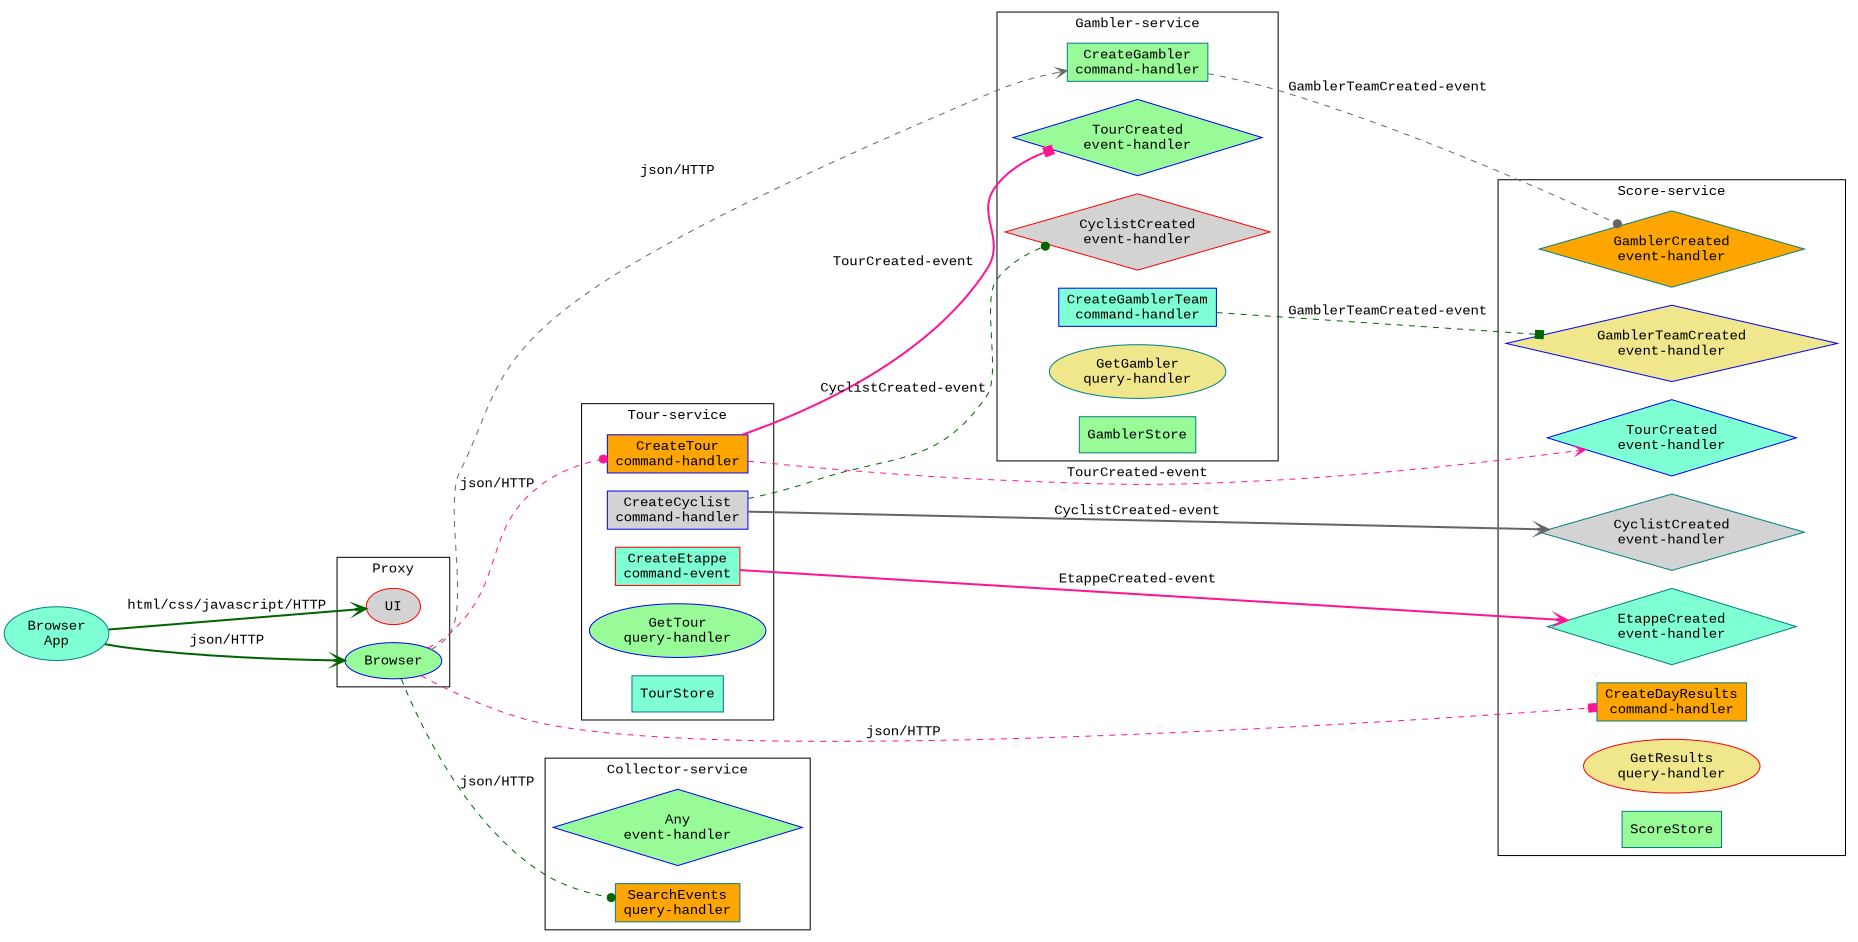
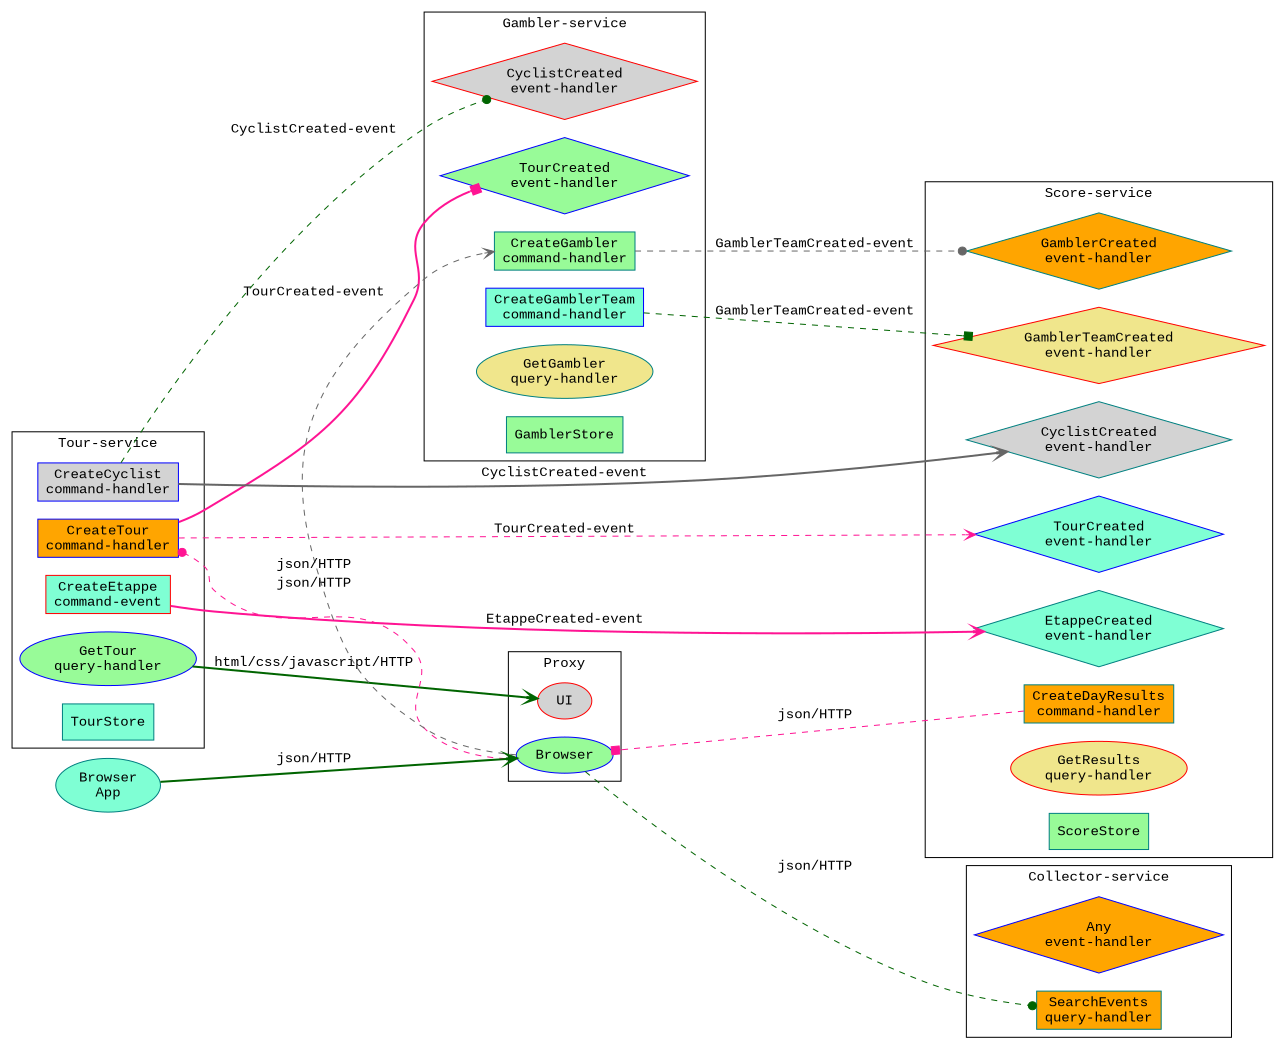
  digraph {
    compound=true
    fontname="Liberation Mono"
    rankdir=LR
    node [color=teal fillcolor=palegreen fontname="Liberation Mono" shape=box style=filled]
    edge [arrowhead=vee color=deeppink fontname="Liberation Mono" style=dashed]
    n1 [color=blue fillcolor=orange label="CreateTour\ncommand-handler"]
    n2 [color=blue fillcolor=lightgrey label="CreateCyclist\ncommand-handler"]
    n3 [color=red fillcolor=aquamarine label="CreateEtappe\ncommand-event"]
    n4 [color=blue label="GetTour\nquery-handler" shape=""]
    TourStore [fillcolor=aquamarine]
    UI [color=red fillcolor=lightgrey shape=""]
    n7 [color=blue label=Browser shape=""]
    n8 [color=blue label="TourCreated\nevent-handler" shape=diamond]
    n9 [color=red fillcolor=lightgrey label="CyclistCreated\nevent-handler" shape=diamond]
    n10 [label="CreateGambler\ncommand-handler"]
    n11 [color=blue fillcolor=aquamarine label="CreateGamblerTeam\ncommand-handler"]
    n12 [fillcolor=khaki label="GetGambler\nquery-handler" shape=""]
    GamblerStore
    n14 [color=blue fillcolor=aquamarine label="TourCreated\nevent-handler" shape=diamond]
    n15 [fillcolor=aquamarine label="EtappeCreated\nevent-handler" shape=diamond]
    n16 [fillcolor=lightgrey label="CyclistCreated\nevent-handler" shape=diamond]
    n17 [fillcolor=orange label="GamblerCreated\nevent-handler" shape=diamond]
-   n18 [color=blue fillcolor=khaki label="GamblerTeamCreated\nevent-handler" shape=diamond]
+   n18 [color=red fillcolor=khaki label="GamblerTeamCreated\nevent-handler" shape=diamond]
    n19 [fillcolor=orange label="CreateDayResults\ncommand-handler"]
    n20 [color=red fillcolor=khaki label="GetResults\nquery-handler" shape=""]
    ScoreStore
-   n22 [color=blue label="Any\nevent-handler" shape=diamond]
+   n22 [color=blue fillcolor=orange label="Any\nevent-handler" shape=diamond]
    n23 [fillcolor=orange label="SearchEvents\nquery-handler"]
    "Browser\nApp" [fillcolor=aquamarine shape=""]
    subgraph cluster_1 {
      label="Tour-service"
      n1
      n2
      n3
      n4
      TourStore
    }
    subgraph cluster_2 {
      label=Proxy
      UI
      n7
    }
    subgraph cluster_3 {
      label="Gambler-service"
      n8
      n9
      n10
      n11
      n12
      GamblerStore
    }
    subgraph cluster_4 {
      label="Score-service"
      n14
      n15
      n16
      n17
      n18
      n19
      n20
      ScoreStore
    }
    subgraph cluster_5 {
      label="Collector-service"
      n22
      n23
    }
    n1 -> n8 [arrowhead=box label="TourCreated-event" style=bold]
    n1 -> n14 [label="TourCreated-event"]
    n2 -> n9 [arrowhead=dot color=darkgreen label="CyclistCreated-event"]
    n2 -> n16 [color=gray40 label="CyclistCreated-event" style=bold]
    n3 -> n15 [label="EtappeCreated-event" style=bold]
    n7 -> n1 [arrowhead=dot label="json/HTTP"]
    n7 -> n10 [color=gray40 label="json/HTTP"]
-   n7 -> n19 [arrowhead=box label="json/HTTP"]
+   n19 -> n7 [arrowhead=box label="json/HTTP"]
    n7 -> n23 [arrowhead=dot color=darkgreen label="json/HTTP"]
    n10 -> n17 [arrowhead=dot color=gray40 label="GamblerTeamCreated-event"]
    n11 -> n18 [arrowhead=box color=darkgreen label="GamblerTeamCreated-event"]
-   "Browser\nApp" -> UI [color=darkgreen label="html/css/javascript/HTTP" style=bold]
+   n4 -> UI [color=darkgreen label="html/css/javascript/HTTP" style=bold]
    "Browser\nApp" -> n7 [color=darkgreen label="json/HTTP" style=bold]
  }
